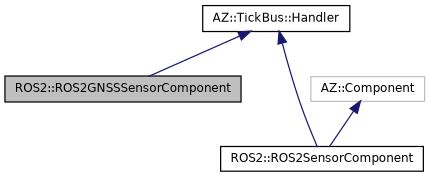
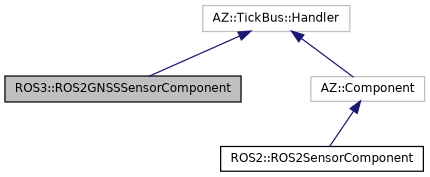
  digraph {
    node [color=black fillcolor=white fontname=Helvetica fontsize=10 shape=record style=filled]
    edge [color=midnightblue dir=back fontname=Helvetica fontsize=10 labelfontname=Helvetica labelfontsize=10 style=solid]
-   n1 [fillcolor=grey75 fontcolor=black height=0.2 label="ROS2::ROS2GNSSSensorComponent" width=0.4]
+   n1 [fillcolor=grey75 fontcolor=black height=0.2 label="ROS3::ROS2GNSSSensorComponent" width=0.4]
    n2 [height=0.2 label="ROS2::ROS2SensorComponent" width=0.4]
    n3 [color=grey75 height=0.2 label="AZ::Component" width=0.4]
-   n4 [height=0.2 label="AZ::TickBus::Handler" width=0.4]
+   n4 [color=grey75 height=0.2 label="AZ::TickBus::Handler" width=0.4]
    n3 -> n2
    n4 -> n1
-   n4 -> n2
+   n4 -> n3
  }
